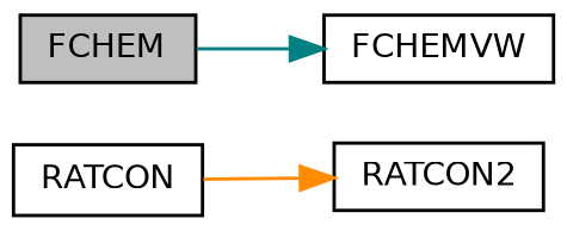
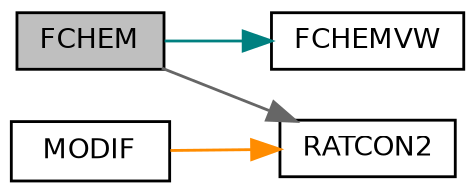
  digraph {
    rankdir=LR
    node [color=black fillcolor=white fontname=Helvetica fontsize=10 shape=record style=filled]
    edge [fontname=Helvetica fontsize=10 labelfontname=Helvetica labelfontsize=10 style=solid]
    n1 [fillcolor=grey75 fontcolor=black height=0.2 label=FCHEM width=0.4]
    n2 [height=0.2 label=FCHEMVW width=0.4]
    n3 [height=0.2 label=RATCON2 width=0.4]
-   n4 [height=0.2 label=RATCON width=0.4]
+   n4 [height=0.2 label=MODIF width=0.4]
    n1 -> n2 [color=teal]
+   n1 -> n3 [color=gray40]
    n4 -> n3 [color=darkorange]
  }
